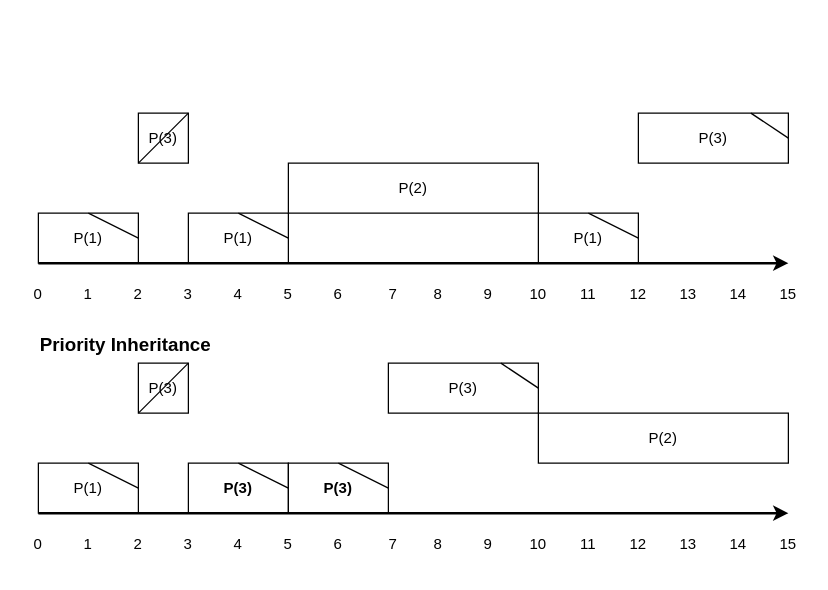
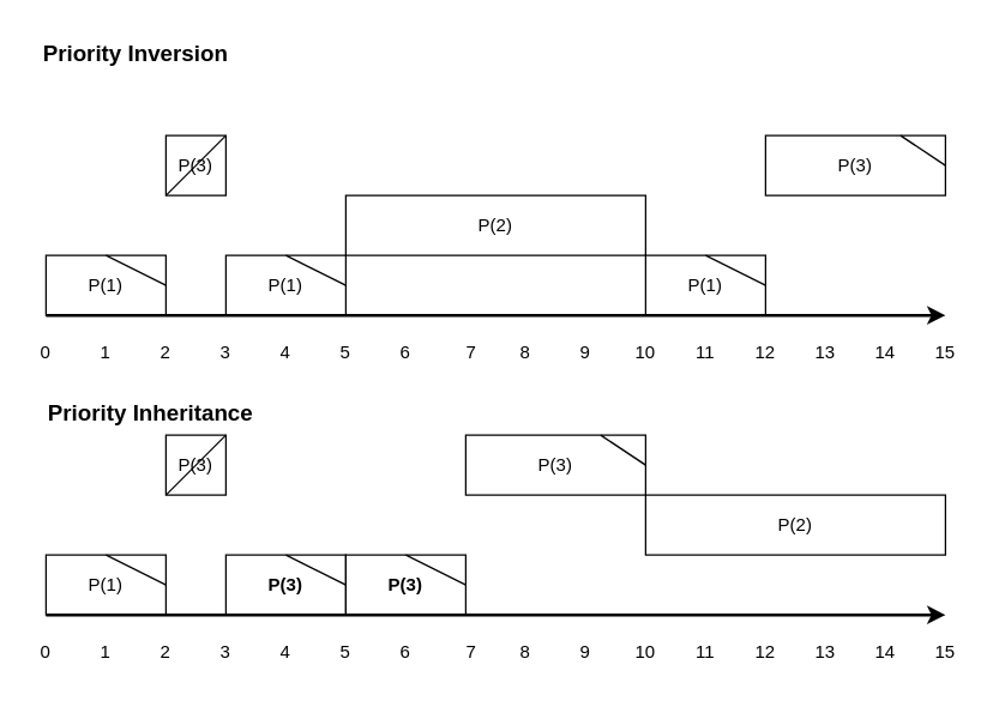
  <mxCell id="0" />
  <mxCell id="1" parent="0" />
  <mxCell id="2" value="" style="endArrow=classic;html=1;rounded=0;strokeWidth=2;" edge="1" parent="1"><mxGeometry width="50" height="50" relative="1" as="geometry"><mxPoint x="30" y="210" as="sourcePoint" /><mxPoint x="630" y="210" as="targetPoint" /></mxGeometry></mxCell>
  <mxCell id="3" value="P(1)" style="rounded=0;whiteSpace=wrap;html=1;fillColor=none;" vertex="1" parent="1"><mxGeometry x="30" y="170" width="80" height="40" as="geometry" /></mxCell>
  <mxCell id="4" value="P(3)" style="rounded=0;whiteSpace=wrap;html=1;fillColor=none;" vertex="1" parent="1"><mxGeometry x="110" y="90" width="40" height="40" as="geometry" /></mxCell>
  <mxCell id="5" value="P(1)" style="rounded=0;whiteSpace=wrap;html=1;fillColor=none;" vertex="1" parent="1"><mxGeometry x="150" y="170" width="80" height="40" as="geometry" /></mxCell>
  <mxCell id="6" value="P(2)" style="rounded=0;whiteSpace=wrap;html=1;fillColor=none;" vertex="1" parent="1"><mxGeometry x="230" y="130" width="200" height="40" as="geometry" /></mxCell>
  <mxCell id="7" value="P(1)" style="rounded=0;whiteSpace=wrap;html=1;fillColor=none;" vertex="1" parent="1"><mxGeometry x="430" y="170" width="80" height="40" as="geometry" /></mxCell>
  <mxCell id="8" value="P(3)" style="rounded=0;whiteSpace=wrap;html=1;fillColor=none;" vertex="1" parent="1"><mxGeometry x="510" y="90" width="120" height="40" as="geometry" /></mxCell>
  <mxCell id="9" value="1" style="text;html=1;strokeColor=none;fillColor=none;align=center;verticalAlign=middle;whiteSpace=wrap;rounded=0;" vertex="1" parent="1"><mxGeometry x="60" y="220" width="20" height="30" as="geometry" /></mxCell>
  <mxCell id="10" value="2" style="text;html=1;strokeColor=none;fillColor=none;align=center;verticalAlign=middle;whiteSpace=wrap;rounded=0;" vertex="1" parent="1"><mxGeometry x="100" y="220" width="20" height="30" as="geometry" /></mxCell>
  <mxCell id="11" value="3" style="text;html=1;strokeColor=none;fillColor=none;align=center;verticalAlign=middle;whiteSpace=wrap;rounded=0;" vertex="1" parent="1"><mxGeometry x="140" y="220" width="20" height="30" as="geometry" /></mxCell>
  <mxCell id="12" value="0" style="text;html=1;strokeColor=none;fillColor=none;align=center;verticalAlign=middle;whiteSpace=wrap;rounded=0;" vertex="1" parent="1"><mxGeometry x="20" y="220" width="20" height="30" as="geometry" /></mxCell>
  <mxCell id="13" value="4" style="text;html=1;strokeColor=none;fillColor=none;align=center;verticalAlign=middle;whiteSpace=wrap;rounded=0;" vertex="1" parent="1"><mxGeometry x="180" y="220" width="20" height="30" as="geometry" /></mxCell>
  <mxCell id="14" value="5" style="text;html=1;strokeColor=none;fillColor=none;align=center;verticalAlign=middle;whiteSpace=wrap;rounded=0;" vertex="1" parent="1"><mxGeometry x="220" y="220" width="20" height="30" as="geometry" /></mxCell>
  <mxCell id="15" value="6" style="text;html=1;strokeColor=none;fillColor=none;align=center;verticalAlign=middle;whiteSpace=wrap;rounded=0;" vertex="1" parent="1"><mxGeometry x="260" y="220" width="20" height="30" as="geometry" /></mxCell>
  <mxCell id="16" value="7" style="text;html=1;strokeColor=none;fillColor=none;align=center;verticalAlign=middle;whiteSpace=wrap;rounded=0;" vertex="1" parent="1"><mxGeometry x="303.5" y="220" width="20" height="30" as="geometry" /></mxCell>
  <mxCell id="17" value="8" style="text;html=1;strokeColor=none;fillColor=none;align=center;verticalAlign=middle;whiteSpace=wrap;rounded=0;" vertex="1" parent="1"><mxGeometry x="340" y="220" width="20" height="30" as="geometry" /></mxCell>
  <mxCell id="18" value="9" style="text;html=1;strokeColor=none;fillColor=none;align=center;verticalAlign=middle;whiteSpace=wrap;rounded=0;" vertex="1" parent="1"><mxGeometry x="380" y="220" width="20" height="30" as="geometry" /></mxCell>
  <mxCell id="19" value="10" style="text;html=1;strokeColor=none;fillColor=none;align=center;verticalAlign=middle;whiteSpace=wrap;rounded=0;" vertex="1" parent="1"><mxGeometry x="420" y="220" width="20" height="30" as="geometry" /></mxCell>
  <mxCell id="20" value="11" style="text;html=1;strokeColor=none;fillColor=none;align=center;verticalAlign=middle;whiteSpace=wrap;rounded=0;" vertex="1" parent="1"><mxGeometry x="460" y="220" width="20" height="30" as="geometry" /></mxCell>
  <mxCell id="21" value="12" style="text;html=1;strokeColor=none;fillColor=none;align=center;verticalAlign=middle;whiteSpace=wrap;rounded=0;" vertex="1" parent="1"><mxGeometry x="500" y="220" width="20" height="30" as="geometry" /></mxCell>
  <mxCell id="22" value="13" style="text;html=1;strokeColor=none;fillColor=none;align=center;verticalAlign=middle;whiteSpace=wrap;rounded=0;" vertex="1" parent="1"><mxGeometry x="540" y="220" width="20" height="30" as="geometry" /></mxCell>
  <mxCell id="23" value="14" style="text;html=1;strokeColor=none;fillColor=none;align=center;verticalAlign=middle;whiteSpace=wrap;rounded=0;" vertex="1" parent="1"><mxGeometry x="580" y="220" width="20" height="30" as="geometry" /></mxCell>
  <mxCell id="24" value="15" style="text;html=1;strokeColor=none;fillColor=none;align=center;verticalAlign=middle;whiteSpace=wrap;rounded=0;" vertex="1" parent="1"><mxGeometry x="620" y="220" width="20" height="30" as="geometry" /></mxCell>
  <mxCell id="25" value="" style="endArrow=none;html=1;rounded=0;strokeWidth=1;" edge="1" parent="1"><mxGeometry width="50" height="50" relative="1" as="geometry"><mxPoint x="110" y="130" as="sourcePoint" /><mxPoint x="150" y="90" as="targetPoint" /></mxGeometry></mxCell>
  <mxCell id="26" value="" style="endArrow=none;html=1;rounded=0;strokeWidth=1;exitX=0.5;exitY=0;exitDx=0;exitDy=0;entryX=1;entryY=0.5;entryDx=0;entryDy=0;" edge="1" parent="1" source="3" target="3"><mxGeometry width="50" height="50" relative="1" as="geometry"><mxPoint x="110" y="230" as="sourcePoint" /><mxPoint x="160" y="180" as="targetPoint" /></mxGeometry></mxCell>
  <mxCell id="27" value="" style="endArrow=none;html=1;rounded=0;strokeWidth=1;exitX=0.5;exitY=0;exitDx=0;exitDy=0;entryX=1;entryY=0.5;entryDx=0;entryDy=0;" edge="1" parent="1" source="5" target="5"><mxGeometry width="50" height="50" relative="1" as="geometry"><mxPoint x="300" y="420" as="sourcePoint" /><mxPoint x="350" y="370" as="targetPoint" /></mxGeometry></mxCell>
  <mxCell id="28" value="" style="endArrow=none;html=1;rounded=0;strokeWidth=1;exitX=0.75;exitY=0;exitDx=0;exitDy=0;entryX=1;entryY=0.5;entryDx=0;entryDy=0;" edge="1" parent="1" source="8" target="8"><mxGeometry width="50" height="50" relative="1" as="geometry"><mxPoint x="565" y="60" as="sourcePoint" /><mxPoint x="615" y="10" as="targetPoint" /></mxGeometry></mxCell>
  <mxCell id="29" value="" style="endArrow=classic;html=1;rounded=0;strokeWidth=2;" edge="1" parent="1"><mxGeometry width="50" height="50" relative="1" as="geometry"><mxPoint x="30" y="410" as="sourcePoint" /><mxPoint x="630" y="410" as="targetPoint" /></mxGeometry></mxCell>
  <mxCell id="30" value="P(1)" style="rounded=0;whiteSpace=wrap;html=1;fillColor=none;" vertex="1" parent="1"><mxGeometry x="30" y="370" width="80" height="40" as="geometry" /></mxCell>
  <mxCell id="31" value="P(3)" style="rounded=0;whiteSpace=wrap;html=1;fillColor=none;" vertex="1" parent="1"><mxGeometry x="110" y="290" width="40" height="40" as="geometry" /></mxCell>
  <mxCell id="32" value="&lt;b&gt;P(3)&lt;/b&gt;" style="rounded=0;whiteSpace=wrap;html=1;fillColor=none;" vertex="1" parent="1"><mxGeometry x="150" y="370" width="80" height="40" as="geometry" /></mxCell>
  <mxCell id="33" value="P(2)" style="rounded=0;whiteSpace=wrap;html=1;fillColor=none;" vertex="1" parent="1"><mxGeometry x="430" y="330" width="200" height="40" as="geometry" /></mxCell>
  <mxCell id="34" value="&lt;b&gt;P(3)&lt;/b&gt;" style="rounded=0;whiteSpace=wrap;html=1;fillColor=none;" vertex="1" parent="1"><mxGeometry x="230" y="370" width="80" height="40" as="geometry" /></mxCell>
  <mxCell id="35" value="P(3)" style="rounded=0;whiteSpace=wrap;html=1;fillColor=none;" vertex="1" parent="1"><mxGeometry x="310" y="290" width="120" height="40" as="geometry" /></mxCell>
  <mxCell id="36" value="1" style="text;html=1;strokeColor=none;fillColor=none;align=center;verticalAlign=middle;whiteSpace=wrap;rounded=0;" vertex="1" parent="1"><mxGeometry x="60" y="420" width="20" height="30" as="geometry" /></mxCell>
  <mxCell id="37" value="2" style="text;html=1;strokeColor=none;fillColor=none;align=center;verticalAlign=middle;whiteSpace=wrap;rounded=0;" vertex="1" parent="1"><mxGeometry x="100" y="420" width="20" height="30" as="geometry" /></mxCell>
  <mxCell id="38" value="3" style="text;html=1;strokeColor=none;fillColor=none;align=center;verticalAlign=middle;whiteSpace=wrap;rounded=0;" vertex="1" parent="1"><mxGeometry x="140" y="420" width="20" height="30" as="geometry" /></mxCell>
  <mxCell id="39" value="0" style="text;html=1;strokeColor=none;fillColor=none;align=center;verticalAlign=middle;whiteSpace=wrap;rounded=0;" vertex="1" parent="1"><mxGeometry x="20" y="420" width="20" height="30" as="geometry" /></mxCell>
  <mxCell id="40" value="4" style="text;html=1;strokeColor=none;fillColor=none;align=center;verticalAlign=middle;whiteSpace=wrap;rounded=0;" vertex="1" parent="1"><mxGeometry x="180" y="420" width="20" height="30" as="geometry" /></mxCell>
  <mxCell id="41" value="5" style="text;html=1;strokeColor=none;fillColor=none;align=center;verticalAlign=middle;whiteSpace=wrap;rounded=0;" vertex="1" parent="1"><mxGeometry x="220" y="420" width="20" height="30" as="geometry" /></mxCell>
  <mxCell id="42" value="6" style="text;html=1;strokeColor=none;fillColor=none;align=center;verticalAlign=middle;whiteSpace=wrap;rounded=0;" vertex="1" parent="1"><mxGeometry x="260" y="420" width="20" height="30" as="geometry" /></mxCell>
  <mxCell id="43" value="7" style="text;html=1;strokeColor=none;fillColor=none;align=center;verticalAlign=middle;whiteSpace=wrap;rounded=0;" vertex="1" parent="1"><mxGeometry x="303.5" y="420" width="20" height="30" as="geometry" /></mxCell>
  <mxCell id="44" value="8" style="text;html=1;strokeColor=none;fillColor=none;align=center;verticalAlign=middle;whiteSpace=wrap;rounded=0;" vertex="1" parent="1"><mxGeometry x="340" y="420" width="20" height="30" as="geometry" /></mxCell>
  <mxCell id="45" value="9" style="text;html=1;strokeColor=none;fillColor=none;align=center;verticalAlign=middle;whiteSpace=wrap;rounded=0;" vertex="1" parent="1"><mxGeometry x="380" y="420" width="20" height="30" as="geometry" /></mxCell>
  <mxCell id="46" value="10" style="text;html=1;strokeColor=none;fillColor=none;align=center;verticalAlign=middle;whiteSpace=wrap;rounded=0;" vertex="1" parent="1"><mxGeometry x="420" y="420" width="20" height="30" as="geometry" /></mxCell>
  <mxCell id="47" value="11" style="text;html=1;strokeColor=none;fillColor=none;align=center;verticalAlign=middle;whiteSpace=wrap;rounded=0;" vertex="1" parent="1"><mxGeometry x="460" y="420" width="20" height="30" as="geometry" /></mxCell>
  <mxCell id="48" value="12" style="text;html=1;strokeColor=none;fillColor=none;align=center;verticalAlign=middle;whiteSpace=wrap;rounded=0;" vertex="1" parent="1"><mxGeometry x="500" y="420" width="20" height="30" as="geometry" /></mxCell>
  <mxCell id="49" value="13" style="text;html=1;strokeColor=none;fillColor=none;align=center;verticalAlign=middle;whiteSpace=wrap;rounded=0;" vertex="1" parent="1"><mxGeometry x="540" y="420" width="20" height="30" as="geometry" /></mxCell>
  <mxCell id="50" value="14" style="text;html=1;strokeColor=none;fillColor=none;align=center;verticalAlign=middle;whiteSpace=wrap;rounded=0;" vertex="1" parent="1"><mxGeometry x="580" y="420" width="20" height="30" as="geometry" /></mxCell>
  <mxCell id="51" value="15" style="text;html=1;strokeColor=none;fillColor=none;align=center;verticalAlign=middle;whiteSpace=wrap;rounded=0;" vertex="1" parent="1"><mxGeometry x="620" y="420" width="20" height="30" as="geometry" /></mxCell>
  <mxCell id="52" value="" style="endArrow=none;html=1;rounded=0;strokeWidth=1;" edge="1" parent="1"><mxGeometry width="50" height="50" relative="1" as="geometry"><mxPoint x="110" y="330" as="sourcePoint" /><mxPoint x="150" y="290" as="targetPoint" /></mxGeometry></mxCell>
  <mxCell id="53" value="" style="endArrow=none;html=1;rounded=0;strokeWidth=1;exitX=0.5;exitY=0;exitDx=0;exitDy=0;entryX=1;entryY=0.5;entryDx=0;entryDy=0;" edge="1" parent="1" source="30" target="30"><mxGeometry width="50" height="50" relative="1" as="geometry"><mxPoint x="110" y="430" as="sourcePoint" /><mxPoint x="160" y="380" as="targetPoint" /></mxGeometry></mxCell>
  <mxCell id="54" value="" style="endArrow=none;html=1;rounded=0;strokeWidth=1;exitX=0.5;exitY=0;exitDx=0;exitDy=0;entryX=1;entryY=0.5;entryDx=0;entryDy=0;" edge="1" parent="1" source="32" target="32"><mxGeometry width="50" height="50" relative="1" as="geometry"><mxPoint x="300" y="620" as="sourcePoint" /><mxPoint x="350" y="570" as="targetPoint" /></mxGeometry></mxCell>
  <mxCell id="55" value="" style="endArrow=none;html=1;rounded=0;strokeWidth=1;exitX=0.75;exitY=0;exitDx=0;exitDy=0;entryX=1;entryY=0.5;entryDx=0;entryDy=0;" edge="1" parent="1" source="35" target="35"><mxGeometry width="50" height="50" relative="1" as="geometry"><mxPoint x="565" y="260" as="sourcePoint" /><mxPoint x="615" y="210" as="targetPoint" /></mxGeometry></mxCell>
+ <mxCell id="56" value="&lt;font style=&quot;font-size: 15px&quot;&gt;&lt;b&gt;Priority Inversion&lt;/b&gt;&lt;/font&gt;" style="text;html=1;strokeColor=none;fillColor=none;align=center;verticalAlign=middle;whiteSpace=wrap;rounded=0;" vertex="1" parent="1"><mxGeometry x="20" y="20" width="140" height="30" as="geometry" /></mxCell>
  <mxCell id="57" value="&lt;font style=&quot;font-size: 15px&quot;&gt;&lt;b&gt;Priority Inheritance&lt;/b&gt;&lt;/font&gt;" style="text;html=1;strokeColor=none;fillColor=none;align=center;verticalAlign=middle;whiteSpace=wrap;rounded=0;" vertex="1" parent="1"><mxGeometry x="30" y="260" width="140" height="30" as="geometry" /></mxCell>
  <mxCell id="58" value="" style="endArrow=none;html=1;rounded=0;fontSize=15;strokeWidth=1;exitX=1;exitY=0.5;exitDx=0;exitDy=0;entryX=0.5;entryY=0;entryDx=0;entryDy=0;" edge="1" parent="1" source="34" target="34"><mxGeometry width="50" height="50" relative="1" as="geometry"><mxPoint x="300" y="370" as="sourcePoint" /><mxPoint x="350" y="320" as="targetPoint" /></mxGeometry></mxCell>
  <mxCell id="59" value="" style="endArrow=none;html=1;rounded=0;fontSize=15;strokeWidth=1;exitX=0.5;exitY=0;exitDx=0;exitDy=0;entryX=1;entryY=0.5;entryDx=0;entryDy=0;" edge="1" parent="1" source="7" target="7"><mxGeometry width="50" height="50" relative="1" as="geometry"><mxPoint x="300" y="370" as="sourcePoint" /><mxPoint x="350" y="320" as="targetPoint" /></mxGeometry></mxCell>
